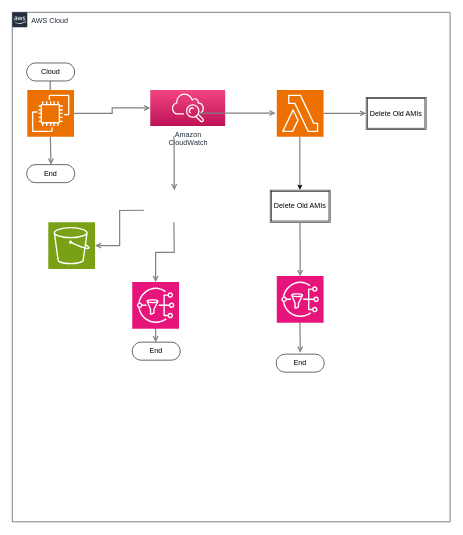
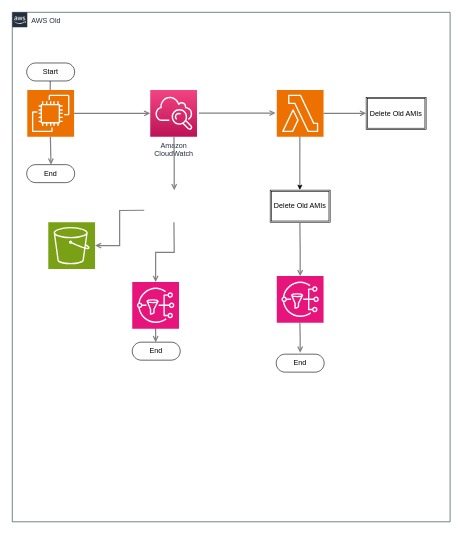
  <mxCell id="0" />
  <mxCell id="1" parent="0" />
  <mxCell id="2" style="edgeStyle=orthogonalEdgeStyle;rounded=0;orthogonalLoop=1;jettySize=auto;html=1;startArrow=none;startFill=0;endArrow=open;endFill=0;strokeColor=#808080;strokeWidth=2;" parent="1" edge="1"><mxGeometry relative="1" as="geometry"><mxPoint x="123.993" y="119.5" as="sourcePoint" /><mxPoint x="83" y="170" as="targetPoint" /></mxGeometry></mxCell>
- <mxCell id="3" value="AWS Cloud" style="points=[[0,0],[0.25,0],[0.5,0],[0.75,0],[1,0],[1,0.25],[1,0.5],[1,0.75],[1,1],[0.75,1],[0.5,1],[0.25,1],[0,1],[0,0.75],[0,0.5],[0,0.25]];outlineConnect=0;gradientColor=none;html=1;whiteSpace=wrap;fontSize=12;fontStyle=0;shape=mxgraph.aws4.group;grIcon=mxgraph.aws4.group_aws_cloud_alt;strokeColor=#232F3E;fillColor=none;verticalAlign=top;align=left;spacingLeft=30;fontColor=#232F3E;dashed=0;labelBackgroundColor=#ffffff;container=1;pointerEvents=0;collapsible=0;recursiveResize=0;" parent="1" vertex="1"><mxGeometry x="20" y="20" width="730" height="849.5" as="geometry" /></mxCell>
+ <mxCell id="3" value="AWS Old" style="points=[[0,0],[0.25,0],[0.5,0],[0.75,0],[1,0],[1,0.25],[1,0.5],[1,0.75],[1,1],[0.75,1],[0.5,1],[0.25,1],[0,1],[0,0.75],[0,0.5],[0,0.25]];outlineConnect=0;gradientColor=none;html=1;whiteSpace=wrap;fontSize=12;fontStyle=0;shape=mxgraph.aws4.group;grIcon=mxgraph.aws4.group_aws_cloud_alt;strokeColor=#232F3E;fillColor=none;verticalAlign=top;align=left;spacingLeft=30;fontColor=#232F3E;dashed=0;labelBackgroundColor=#ffffff;container=1;pointerEvents=0;collapsible=0;recursiveResize=0;" parent="1" vertex="1"><mxGeometry x="20" y="20" width="730" height="849.5" as="geometry" /></mxCell>
  <mxCell id="4" value="" style="sketch=0;points=[[0,0,0],[0.25,0,0],[0.5,0,0],[0.75,0,0],[1,0,0],[0,1,0],[0.25,1,0],[0.5,1,0],[0.75,1,0],[1,1,0],[0,0.25,0],[0,0.5,0],[0,0.75,0],[1,0.25,0],[1,0.5,0],[1,0.75,0]];outlineConnect=0;fontColor=#232F3E;fillColor=#ED7100;strokeColor=#ffffff;dashed=0;verticalLabelPosition=bottom;verticalAlign=top;align=center;html=1;fontSize=12;fontStyle=0;aspect=fixed;shape=mxgraph.aws4.resourceIcon;resIcon=mxgraph.aws4.ec2;" vertex="1" parent="3"><mxGeometry x="25" y="129.5" width="78" height="78" as="geometry" /></mxCell>
  <mxCell id="5" value="End&lt;br&gt;" style="html=1;dashed=0;whiteSpace=wrap;shape=mxgraph.dfd.start" vertex="1" parent="3"><mxGeometry x="24" y="254" width="80" height="30" as="geometry" /></mxCell>
  <mxCell id="6" style="edgeStyle=orthogonalEdgeStyle;rounded=0;orthogonalLoop=1;jettySize=auto;html=1;startArrow=none;startFill=0;endArrow=open;endFill=0;strokeColor=#808080;strokeWidth=2;entryX=0.5;entryY=1;entryDx=0;entryDy=0;entryPerimeter=0;exitX=0.5;exitY=0.5;exitDx=0;exitDy=-15;exitPerimeter=0;" edge="1" parent="3"><mxGeometry relative="1" as="geometry"><mxPoint x="63.5" y="207.5" as="sourcePoint" /><mxPoint x="64.5" y="254" as="targetPoint" /><Array as="points"><mxPoint x="63.5" y="254" /></Array></mxGeometry></mxCell>
- <mxCell id="7" value="Amazon&lt;br&gt;CloudWatch&lt;br&gt;" style="outlineConnect=0;fontColor=#232F3E;gradientColor=#F34482;gradientDirection=north;fillColor=#BC1356;strokeColor=#ffffff;dashed=0;verticalLabelPosition=bottom;verticalAlign=top;align=center;html=1;fontSize=12;fontStyle=0;aspect=fixed;shape=mxgraph.aws4.resourceIcon;resIcon=mxgraph.aws4.cloudwatch;labelBackgroundColor=#ffffff;" vertex="1" parent="3"><mxGeometry x="230.0" y="129.5" width="125" height="60" as="geometry" /></mxCell>
+ <mxCell id="7" value="Amazon&lt;br&gt;CloudWatch&lt;br&gt;" style="outlineConnect=0;fontColor=#232F3E;gradientColor=#F34482;gradientDirection=north;fillColor=#BC1356;strokeColor=#ffffff;dashed=0;verticalLabelPosition=bottom;verticalAlign=top;align=center;html=1;fontSize=12;fontStyle=0;aspect=fixed;shape=mxgraph.aws4.resourceIcon;resIcon=mxgraph.aws4.cloudwatch;labelBackgroundColor=#ffffff;" vertex="1" parent="3"><mxGeometry x="230.0" y="129.5" width="78" height="78" as="geometry" /></mxCell>
  <mxCell id="8" style="edgeStyle=orthogonalEdgeStyle;rounded=0;orthogonalLoop=1;jettySize=auto;html=1;startArrow=none;startFill=0;endArrow=open;endFill=0;strokeColor=#808080;strokeWidth=2;" edge="1" parent="3"><mxGeometry relative="1" as="geometry"><mxPoint x="311" y="168" as="sourcePoint" /><mxPoint x="439" y="168" as="targetPoint" /></mxGeometry></mxCell>
  <mxCell id="9" value="" style="sketch=0;points=[[0,0,0],[0.25,0,0],[0.5,0,0],[0.75,0,0],[1,0,0],[0,1,0],[0.25,1,0],[0.5,1,0],[0.75,1,0],[1,1,0],[0,0.25,0],[0,0.5,0],[0,0.75,0],[1,0.25,0],[1,0.5,0],[1,0.75,0]];outlineConnect=0;fontColor=#232F3E;fillColor=#ED7100;strokeColor=#ffffff;dashed=0;verticalLabelPosition=bottom;verticalAlign=top;align=center;html=1;fontSize=12;fontStyle=0;aspect=fixed;shape=mxgraph.aws4.resourceIcon;resIcon=mxgraph.aws4.lambda;" vertex="1" parent="3"><mxGeometry x="441" y="129.5" width="78" height="78" as="geometry" /></mxCell>
  <mxCell id="10" value="Delete Old AMIs" style="shape=ext;double=1;rounded=0;whiteSpace=wrap;html=1;" vertex="1" parent="3"><mxGeometry x="430" y="296.5" width="100" height="53.5" as="geometry" /></mxCell>
  <mxCell id="11" value="" style="edgeStyle=orthogonalEdgeStyle;rounded=0;orthogonalLoop=1;jettySize=auto;html=1;" edge="1" parent="3"><mxGeometry relative="1" as="geometry"><mxPoint x="479.5" y="207.5" as="sourcePoint" /><mxPoint x="479.5" y="296" as="targetPoint" /></mxGeometry></mxCell>
  <mxCell id="12" value="End&lt;br&gt;" style="html=1;dashed=0;whiteSpace=wrap;shape=mxgraph.dfd.start" vertex="1" parent="3"><mxGeometry x="200" y="550" width="80" height="30" as="geometry" /></mxCell>
  <mxCell id="13" style="edgeStyle=orthogonalEdgeStyle;rounded=0;orthogonalLoop=1;jettySize=auto;html=1;startArrow=none;startFill=0;endArrow=open;endFill=0;strokeColor=#808080;strokeWidth=2;entryX=0.5;entryY=0;entryDx=0;entryDy=0;exitX=0.5;exitY=0.5;exitDx=0;exitDy=-15;exitPerimeter=0;" edge="1" parent="3"><mxGeometry relative="1" as="geometry"><mxPoint x="269.5" y="206.5" as="sourcePoint" /><mxPoint x="270" y="296.5" as="targetPoint" /><Array as="points" /></mxGeometry></mxCell>
  <mxCell id="14" style="edgeStyle=orthogonalEdgeStyle;rounded=0;orthogonalLoop=1;jettySize=auto;html=1;startArrow=none;startFill=0;endArrow=open;endFill=0;strokeColor=#808080;strokeWidth=2;entryX=0.5;entryY=0;entryDx=0;entryDy=0;exitX=0.5;exitY=0.5;exitDx=0;exitDy=-15;exitPerimeter=0;entryPerimeter=0;" edge="1" parent="3" target="25"><mxGeometry relative="1" as="geometry"><mxPoint x="269.5" y="350" as="sourcePoint" /><mxPoint x="270" y="439.5" as="targetPoint" /><Array as="points" /></mxGeometry></mxCell>
  <mxCell id="15" style="edgeStyle=orthogonalEdgeStyle;rounded=0;orthogonalLoop=1;jettySize=auto;html=1;startArrow=none;startFill=0;endArrow=open;endFill=0;strokeColor=#808080;strokeWidth=2;exitX=0.5;exitY=0.5;exitDx=0;exitDy=-15;exitPerimeter=0;" edge="1" parent="3" source="25"><mxGeometry relative="1" as="geometry"><mxPoint x="238.5" y="500" as="sourcePoint" /><mxPoint x="239" y="550" as="targetPoint" /><Array as="points" /></mxGeometry></mxCell>
  <mxCell id="16" value="End&lt;br&gt;" style="html=1;dashed=0;whiteSpace=wrap;shape=mxgraph.dfd.start" vertex="1" parent="3"><mxGeometry x="440" y="570" width="80" height="30" as="geometry" /></mxCell>
  <mxCell id="17" style="edgeStyle=orthogonalEdgeStyle;rounded=0;orthogonalLoop=1;jettySize=auto;html=1;startArrow=none;startFill=0;endArrow=open;endFill=0;strokeColor=#808080;strokeWidth=2;entryX=0.5;entryY=0;entryDx=0;entryDy=0;exitX=0.5;exitY=0.5;exitDx=0;exitDy=-15;exitPerimeter=0;" edge="1" parent="3"><mxGeometry relative="1" as="geometry"><mxPoint x="479.5" y="350" as="sourcePoint" /><mxPoint x="480" y="440" as="targetPoint" /><Array as="points" /></mxGeometry></mxCell>
  <mxCell id="18" style="edgeStyle=orthogonalEdgeStyle;rounded=0;orthogonalLoop=1;jettySize=auto;html=1;startArrow=none;startFill=0;endArrow=open;endFill=0;strokeColor=#808080;strokeWidth=2;exitX=0.5;exitY=0.5;exitDx=0;exitDy=-15;exitPerimeter=0;" edge="1" parent="3"><mxGeometry relative="1" as="geometry"><mxPoint x="479.5" y="517.5" as="sourcePoint" /><mxPoint x="480" y="567.5" as="targetPoint" /><Array as="points" /></mxGeometry></mxCell>
  <mxCell id="19" value="Delete Old AMIs" style="shape=ext;double=1;rounded=0;whiteSpace=wrap;html=1;" vertex="1" parent="3"><mxGeometry x="590" y="141.75" width="100" height="53.5" as="geometry" /></mxCell>
  <mxCell id="20" style="edgeStyle=orthogonalEdgeStyle;rounded=0;orthogonalLoop=1;jettySize=auto;html=1;startArrow=none;startFill=0;endArrow=open;endFill=0;strokeColor=#808080;strokeWidth=2;entryX=0;entryY=0.5;entryDx=0;entryDy=0;exitX=1;exitY=0.5;exitDx=0;exitDy=0;exitPerimeter=0;" edge="1" parent="3" source="9" target="19"><mxGeometry relative="1" as="geometry"><mxPoint x="520.5" y="254" as="sourcePoint" /><mxPoint x="520" y="164" as="targetPoint" /><Array as="points" /></mxGeometry></mxCell>
  <mxCell id="21" style="edgeStyle=orthogonalEdgeStyle;rounded=0;orthogonalLoop=1;jettySize=auto;html=1;startArrow=none;startFill=0;endArrow=open;endFill=0;strokeColor=#808080;strokeWidth=2;exitX=1;exitY=0.5;exitDx=0;exitDy=0;exitPerimeter=0;" parent="3" source="4" target="7" edge="1"><mxGeometry relative="1" as="geometry"><mxPoint x="102" y="189" as="sourcePoint" /></mxGeometry></mxCell>
  <mxCell id="22" value="" style="sketch=0;points=[[0,0,0],[0.25,0,0],[0.5,0,0],[0.75,0,0],[1,0,0],[0,1,0],[0.25,1,0],[0.5,1,0],[0.75,1,0],[1,1,0],[0,0.25,0],[0,0.5,0],[0,0.75,0],[1,0.25,0],[1,0.5,0],[1,0.75,0]];outlineConnect=0;fontColor=#232F3E;fillColor=#7AA116;strokeColor=#ffffff;dashed=0;verticalLabelPosition=bottom;verticalAlign=top;align=center;html=1;fontSize=12;fontStyle=0;aspect=fixed;shape=mxgraph.aws4.resourceIcon;resIcon=mxgraph.aws4.s3;" vertex="1" parent="3"><mxGeometry x="60" y="350" width="78" height="78" as="geometry" /></mxCell>
  <mxCell id="23" style="edgeStyle=orthogonalEdgeStyle;rounded=0;orthogonalLoop=1;jettySize=auto;html=1;startArrow=none;startFill=0;endArrow=open;endFill=0;strokeColor=#808080;strokeWidth=2;exitX=0.5;exitY=0.5;exitDx=0;exitDy=-15;exitPerimeter=0;entryX=1;entryY=0.5;entryDx=0;entryDy=0;entryPerimeter=0;" edge="1" parent="3" target="22"><mxGeometry relative="1" as="geometry"><mxPoint x="220" y="330" as="sourcePoint" /><mxPoint x="220.5" y="380" as="targetPoint" /><Array as="points" /></mxGeometry></mxCell>
  <mxCell id="24" value="" style="sketch=0;points=[[0,0,0],[0.25,0,0],[0.5,0,0],[0.75,0,0],[1,0,0],[0,1,0],[0.25,1,0],[0.5,1,0],[0.75,1,0],[1,1,0],[0,0.25,0],[0,0.5,0],[0,0.75,0],[1,0.25,0],[1,0.5,0],[1,0.75,0]];outlineConnect=0;fontColor=#232F3E;fillColor=#E7157B;strokeColor=#ffffff;dashed=0;verticalLabelPosition=bottom;verticalAlign=top;align=center;html=1;fontSize=12;fontStyle=0;aspect=fixed;shape=mxgraph.aws4.resourceIcon;resIcon=mxgraph.aws4.sns;" vertex="1" parent="3"><mxGeometry x="441" y="439.5" width="78" height="78" as="geometry" /></mxCell>
  <mxCell id="25" value="" style="sketch=0;points=[[0,0,0],[0.25,0,0],[0.5,0,0],[0.75,0,0],[1,0,0],[0,1,0],[0.25,1,0],[0.5,1,0],[0.75,1,0],[1,1,0],[0,0.25,0],[0,0.5,0],[0,0.75,0],[1,0.25,0],[1,0.5,0],[1,0.75,0]];outlineConnect=0;fontColor=#232F3E;fillColor=#E7157B;strokeColor=#ffffff;dashed=0;verticalLabelPosition=bottom;verticalAlign=top;align=center;html=1;fontSize=12;fontStyle=0;aspect=fixed;shape=mxgraph.aws4.resourceIcon;resIcon=mxgraph.aws4.sns;" vertex="1" parent="3"><mxGeometry x="200" y="449.5" width="78" height="78" as="geometry" /></mxCell>
- <mxCell id="26" value="Cloud" style="html=1;dashed=0;whiteSpace=wrap;shape=mxgraph.dfd.start" vertex="1" parent="1"><mxGeometry x="44" y="104.5" width="80" height="30" as="geometry" /></mxCell>
+ <mxCell id="26" value="Start" style="html=1;dashed=0;whiteSpace=wrap;shape=mxgraph.dfd.start" vertex="1" parent="1"><mxGeometry x="44" y="104.5" width="80" height="30" as="geometry" /></mxCell>
